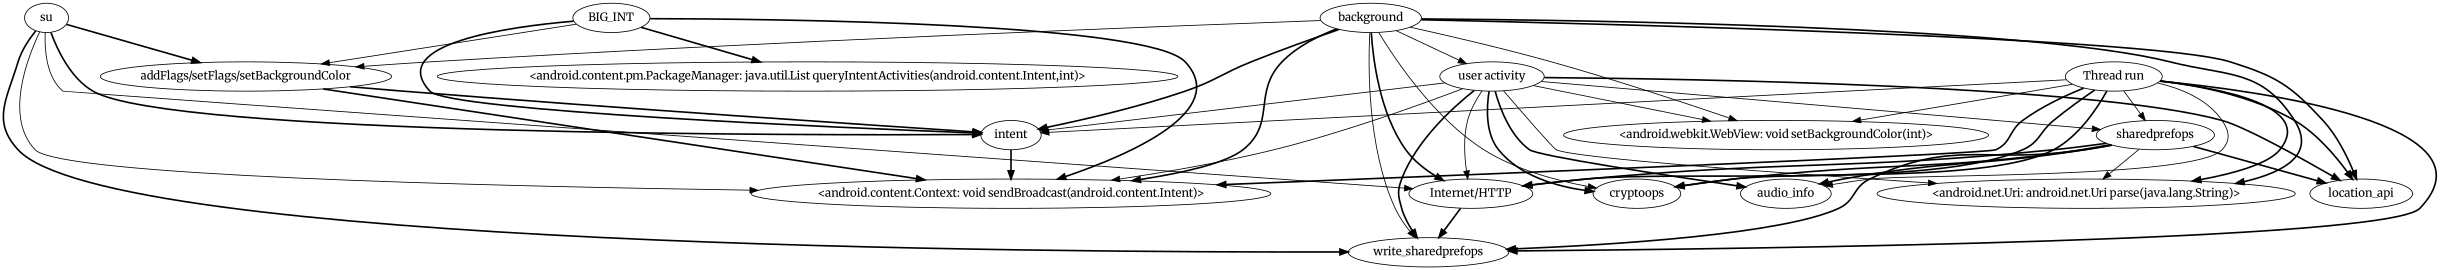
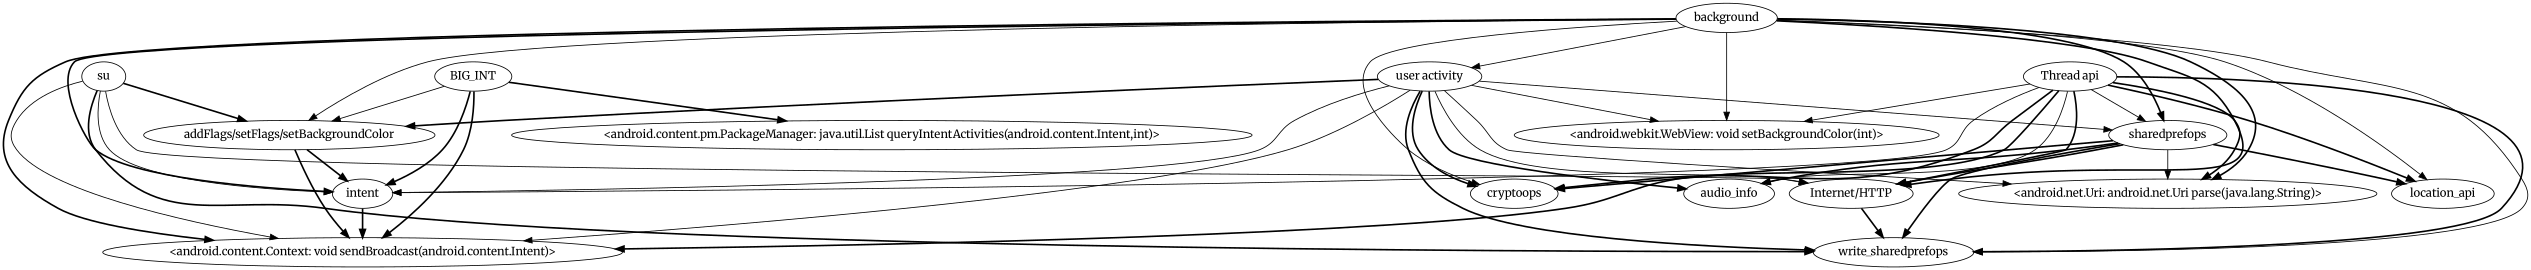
  strict digraph {
    fontname=Merriweather
    "graph"="{}"
    node [domain=library fontname=Merriweather type=merged]
    edge [deps=DATAFLOW fontname=Merriweather style=bold type=DEP]
    "<android.net.Uri: android.net.Uri parse(java.lang.String)>" [type=SENSITIVE_METHOD]
    n2 [label=write_sharedprefops]
    "Internet/HTTP"
    "<android.webkit.WebView: void setBackgroundColor(int)>" [type=SENSITIVE_METHOD]
    n5 [label="addFlags/setFlags/setBackgroundColor"]
    intent
    "<android.content.Context: void sendBroadcast(android.content.Intent)>" [type=SENSITIVE_METHOD]
    BIG_INT [type=CONST_INT]
    "<android.content.pm.PackageManager: java.util.List queryIntentActivities(android.content.Intent,int)>" [type=SENSITIVE_METHOD]
    su [type=CONST_STRING]
    sharedprefops
    audio_info
    cryptoops
    location_api
    background [type=entrypoint]
    "user activity" [type=entrypoint]
-   "Thread run" [type=entrypoint]
+   "Thread run" [type=entrypoint label="Thread api"]
    "Internet/HTTP" -> n2 [deps=DOMINATE]
    n5 -> intent [deps=DOMINATE]
    n5 -> "<android.content.Context: void sendBroadcast(android.content.Intent)>" [deps="DOMINATE-DOMINATE"]
    intent -> "<android.content.Context: void sendBroadcast(android.content.Intent)>" [deps=DOMINATE]
    BIG_INT -> n5 [style=solid]
    BIG_INT -> intent
    BIG_INT -> "<android.content.Context: void sendBroadcast(android.content.Intent)>" [deps="DATAFLOW-DOMINATE"]
    BIG_INT -> "<android.content.pm.PackageManager: java.util.List queryIntentActivities(android.content.Intent,int)>"
    su -> n2 [deps="DATAFLOW-DOMINATE"]
    su -> "Internet/HTTP" [style=solid]
    su -> n5
-   su -> intent
+   su -> intent [style=solid]
    su -> "<android.content.Context: void sendBroadcast(android.content.Intent)>" [deps="DATAFLOW-DOMINATE" style=solid]
    sharedprefops -> "<android.net.Uri: android.net.Uri parse(java.lang.String)>" [deps="CALL-DATAFLOW-CALL-DATAFLOW-CALL-CALL" style=solid]
    sharedprefops -> n2 [deps="CALL-DATAFLOW-CALL-DATAFLOW-CALL-DOMINATE"]
    sharedprefops -> "Internet/HTTP" [deps="CALL-DATAFLOW-CALL-DATAFLOW-CALL"]
    sharedprefops -> audio_info [deps="CALL-DATAFLOW-CALL-DATAFLOW-CALL-CALL"]
    sharedprefops -> cryptoops [deps="CALL-DATAFLOW-CALL-CALL-CALL"]
    sharedprefops -> location_api [deps="CALL-DATAFLOW-CALL-DATAFLOW-CALL"]
    background -> "<android.net.Uri: android.net.Uri parse(java.lang.String)>" [deps="FROM_SENSITIVE_PARENT_TO_SENSITIVE_API-CALL-CALL-CALL-CALL-DATAFLOW-CALL-CALL"]
    background -> n2 [deps="FROM_SENSITIVE_PARENT_TO_SENSITIVE_API-CALL-CALL-CALL-CALL-CALL-DOMINATE" style=solid]
    background -> "Internet/HTTP" [deps="FROM_SENSITIVE_PARENT_TO_SENSITIVE_API-CALL-CALL-CALL-CALL-CALL"]
    background -> "<android.webkit.WebView: void setBackgroundColor(int)>" [deps="FROM_SENSITIVE_PARENT_TO_SENSITIVE_API-CALL-CALL-CALL-CALL" style=solid]
    background -> n5 [deps="FROM_SENSITIVE_PARENT_TO_SENSITIVE_API-CALL" style=solid]
    background -> intent [deps="FROM_SENSITIVE_PARENT_TO_SENSITIVE_API-CALL-CALL-CALL-CALL-CALL-CALL-CALL-CALL-CALL-CALL-CALL-CALL-CALL"]
    background -> "<android.content.Context: void sendBroadcast(android.content.Intent)>" [deps="FROM_SENSITIVE_PARENT_TO_SENSITIVE_API-CALL-CALL-CALL-CALL-CALL-CALL-CALL-CALL-CALL-CALL-CALL-CALL-CALL-DOMINATE"]
+   background -> sharedprefops [deps="FROM_SENSITIVE_PARENT_TO_SENSITIVE_API-CALL-CALL-CALL-CALL-CALL-CALL-CALL-CALL"]
    background -> cryptoops [deps="FROM_SENSITIVE_PARENT_TO_SENSITIVE_API-CALL-CALL-CALL-CALL-DATAFLOW-CALL-CALL" style=solid]
-   background -> location_api [deps="FROM_SENSITIVE_PARENT_TO_SENSITIVE_API-CALL-CALL-CALL-CALL-DATAFLOW-CALL"]
+   background -> location_api [deps="FROM_SENSITIVE_PARENT_TO_SENSITIVE_API-CALL-CALL-CALL-CALL-DATAFLOW-CALL" style=solid]
    background -> "user activity" [deps="FROM_SENSITIVE_PARENT_TO_SENSITIVE_API-CALL-CALL-CALL-CALL-DATAFLOW-CALL-CALL" style=solid]
    "user activity" -> "<android.net.Uri: android.net.Uri parse(java.lang.String)>" [deps="FROM_SENSITIVE_PARENT_TO_SENSITIVE_API-CALL-DATAFLOW-CALL-DATAFLOW-CALL-DATAFLOW-CALL-CALL" style=solid]
    "user activity" -> n2 [deps="FROM_SENSITIVE_PARENT_TO_SENSITIVE_API-CALL-DATAFLOW-CALL-DATAFLOW-CALL-DATAFLOW-CALL-DOMINATE"]
    "user activity" -> "Internet/HTTP" [deps="FROM_SENSITIVE_PARENT_TO_SENSITIVE_API-CALL-DATAFLOW-CALL-DATAFLOW-CALL-DATAFLOW-CALL" style=solid]
    "user activity" -> "<android.webkit.WebView: void setBackgroundColor(int)>" [deps="FROM_SENSITIVE_PARENT_TO_SENSITIVE_API-CALL-CALL-CALL-CALL-CALL-CALL" style=solid]
    "user activity" -> intent [deps="FROM_SENSITIVE_PARENT_TO_SENSITIVE_API-CALL" style=solid]
    "user activity" -> "<android.content.Context: void sendBroadcast(android.content.Intent)>" [deps="FROM_SENSITIVE_PARENT_TO_SENSITIVE_API-CALL-DOMINATE" style=solid]
    "user activity" -> sharedprefops [deps="FROM_SENSITIVE_PARENT_TO_SENSITIVE_API-CALL-CALL-CALL-CALL-CALL" style=solid]
    "user activity" -> audio_info [deps="FROM_SENSITIVE_PARENT_TO_SENSITIVE_API-CALL-DATAFLOW-CALL-DATAFLOW-CALL-DATAFLOW-CALL-CALL"]
    "user activity" -> cryptoops [deps="FROM_SENSITIVE_PARENT_TO_SENSITIVE_API-CALL-DATAFLOW-CALL-DATAFLOW-CALL-DATAFLOW-CALL-CALL"]
-   "user activity" -> location_api [deps="FROM_SENSITIVE_PARENT_TO_SENSITIVE_API-CALL-DATAFLOW-CALL-DATAFLOW-CALL-DATAFLOW-CALL"]
+   "user activity" -> n5 [deps="FROM_SENSITIVE_PARENT_TO_SENSITIVE_API-CALL-DATAFLOW-CALL-DATAFLOW-CALL-DATAFLOW-CALL"]
    "Thread run" -> "<android.net.Uri: android.net.Uri parse(java.lang.String)>" [deps="FROM_SENSITIVE_PARENT_TO_SENSITIVE_API-CALL-CALL-CALL"]
    "Thread run" -> n2 [deps="FROM_SENSITIVE_PARENT_TO_SENSITIVE_API-CALL-DOMINATE"]
    "Thread run" -> "Internet/HTTP" [deps="FROM_SENSITIVE_PARENT_TO_SENSITIVE_API-CALL"]
    "Thread run" -> "<android.webkit.WebView: void setBackgroundColor(int)>" [deps="FROM_SENSITIVE_PARENT_TO_SENSITIVE_API-CALL-CALL-CALL-CALL-CALL" style=solid]
    "Thread run" -> intent [deps="FROM_SENSITIVE_PARENT_TO_SENSITIVE_API-CALL-CALL-CALL-CALL-CALL-CALL" style=solid]
    "Thread run" -> "<android.content.Context: void sendBroadcast(android.content.Intent)>" [deps="FROM_SENSITIVE_PARENT_TO_SENSITIVE_API-CALL-CALL-CALL-CALL-CALL-CALL-DOMINATE"]
    "Thread run" -> sharedprefops [deps="FROM_SENSITIVE_PARENT_TO_SENSITIVE_API-CALL" style=solid]
    "Thread run" -> audio_info [deps="FROM_SENSITIVE_PARENT_TO_SENSITIVE_API-CALL-CALL-CALL" style=solid]
    "Thread run" -> cryptoops [deps="FROM_SENSITIVE_PARENT_TO_SENSITIVE_API-CALL"]
    "Thread run" -> location_api [deps="FROM_SENSITIVE_PARENT_TO_SENSITIVE_API-CALL-DATAFLOW-CALL"]
  }
